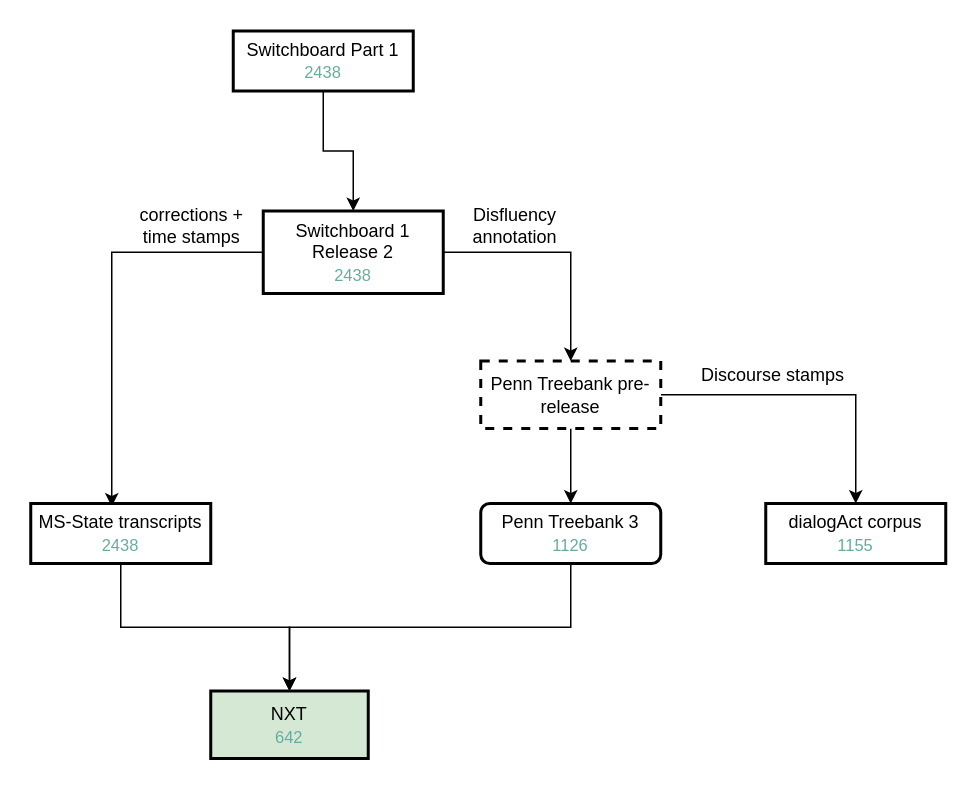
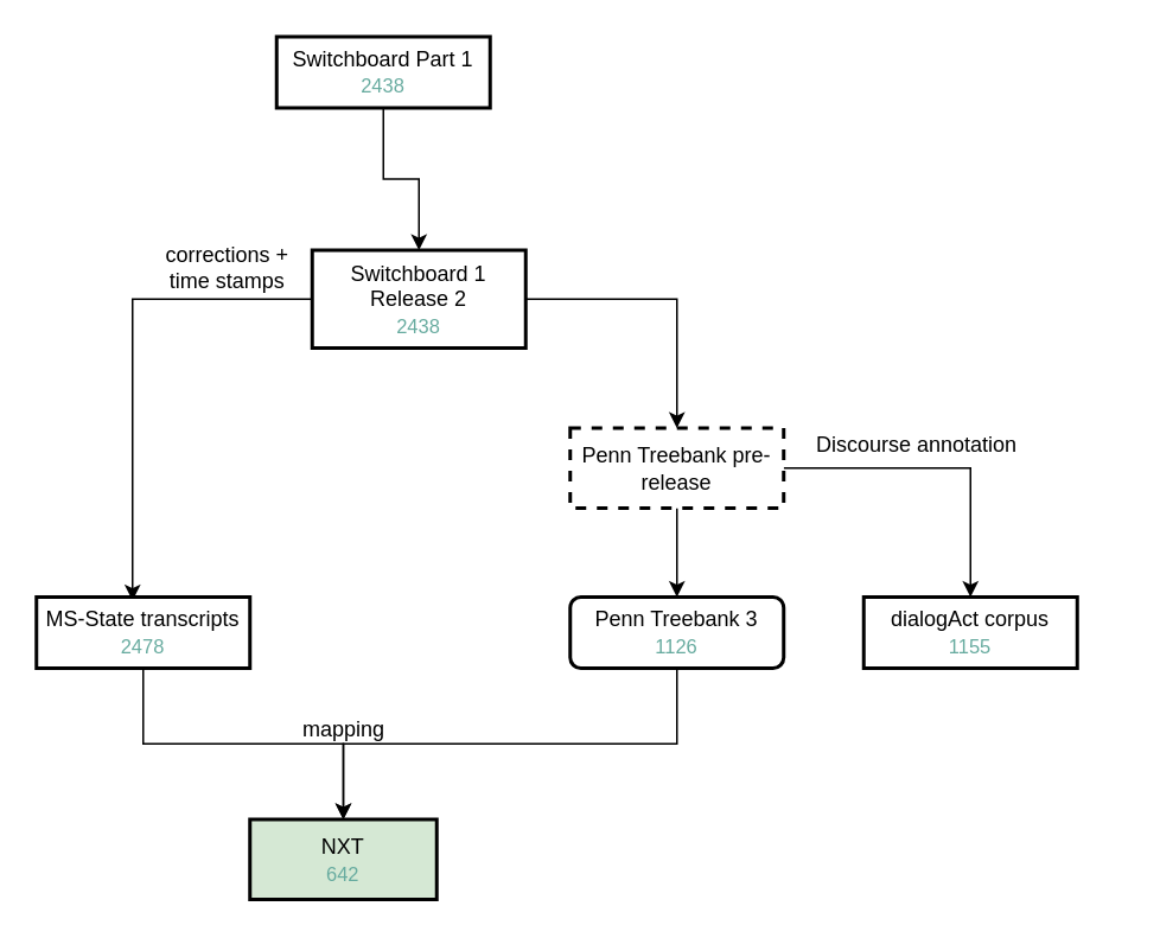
  <mxCell id="0" />
  <mxCell id="1" parent="0" />
  <mxCell id="2" style="edgeStyle=orthogonalEdgeStyle;rounded=0;orthogonalLoop=1;jettySize=auto;html=1;exitX=0.5;exitY=1;exitDx=0;exitDy=0;entryX=0.5;entryY=0;entryDx=0;entryDy=0;" edge="1" parent="1" source="3" target="6"><mxGeometry relative="1" as="geometry" /></mxCell>
  <mxCell id="3" value="&lt;div&gt;Switchboard Part 1&lt;/div&gt;&lt;font style=&quot;font-size: 11px&quot; color=&quot;#67AB9F&quot;&gt;2438&lt;/font&gt;" style="rounded=0;whiteSpace=wrap;html=1;strokeWidth=2;" vertex="1" parent="1"><mxGeometry x="155" y="20" width="120" height="40" as="geometry" /></mxCell>
  <mxCell id="4" style="edgeStyle=orthogonalEdgeStyle;rounded=0;orthogonalLoop=1;jettySize=auto;html=1;entryX=0.5;entryY=0;entryDx=0;entryDy=0;" edge="1" parent="1" source="6" target="11"><mxGeometry relative="1" as="geometry" /></mxCell>
  <mxCell id="5" style="edgeStyle=orthogonalEdgeStyle;rounded=0;orthogonalLoop=1;jettySize=auto;html=1;exitX=0;exitY=0.5;exitDx=0;exitDy=0;entryX=0.45;entryY=0.05;entryDx=0;entryDy=0;entryPerimeter=0;" edge="1" parent="1" source="6" target="8"><mxGeometry relative="1" as="geometry" /></mxCell>
  <mxCell id="6" value="&lt;div&gt;Switchboard 1 Release 2&lt;/div&gt;&lt;div&gt;&lt;font style=&quot;font-size: 11px&quot; color=&quot;#67AB9F&quot;&gt;2438&lt;/font&gt;&lt;/div&gt;" style="rounded=0;whiteSpace=wrap;html=1;strokeWidth=2;" vertex="1" parent="1"><mxGeometry x="175" y="140" width="120" height="55" as="geometry" /></mxCell>
  <mxCell id="7" style="edgeStyle=orthogonalEdgeStyle;rounded=0;orthogonalLoop=1;jettySize=auto;html=1;exitX=0.5;exitY=1;exitDx=0;exitDy=0;entryX=0.5;entryY=0;entryDx=0;entryDy=0;" edge="1" parent="1" source="8" target="15"><mxGeometry relative="1" as="geometry" /></mxCell>
- <mxCell id="8" value="&lt;div&gt;MS-State transcripts&lt;/div&gt;&lt;div&gt;&lt;div&gt;&lt;font style=&quot;font-size: 11px&quot; color=&quot;#67AB9F&quot;&gt;2438&lt;/font&gt;&lt;/div&gt;&lt;/div&gt;" style="rounded=0;whiteSpace=wrap;html=1;strokeWidth=2;" vertex="1" parent="1"><mxGeometry x="20" y="335" width="120" height="40" as="geometry" /></mxCell>
+ <mxCell id="8" value="&lt;div&gt;MS-State transcripts&lt;/div&gt;&lt;div&gt;&lt;div&gt;&lt;font style=&quot;font-size: 11px&quot; color=&quot;#67AB9F&quot;&gt;2478&lt;/font&gt;&lt;/div&gt;&lt;/div&gt;" style="rounded=0;whiteSpace=wrap;html=1;strokeWidth=2;" vertex="1" parent="1"><mxGeometry x="20" y="335" width="120" height="40" as="geometry" /></mxCell>
  <mxCell id="9" style="edgeStyle=orthogonalEdgeStyle;rounded=0;orthogonalLoop=1;jettySize=auto;html=1;exitX=0.5;exitY=1;exitDx=0;exitDy=0;entryX=0.5;entryY=0;entryDx=0;entryDy=0;" edge="1" parent="1" source="11" target="13"><mxGeometry relative="1" as="geometry" /></mxCell>
  <mxCell id="10" style="edgeStyle=orthogonalEdgeStyle;rounded=0;orthogonalLoop=1;jettySize=auto;html=1;exitX=1;exitY=0.5;exitDx=0;exitDy=0;entryX=0.5;entryY=0;entryDx=0;entryDy=0;" edge="1" parent="1" source="11" target="14"><mxGeometry relative="1" as="geometry" /></mxCell>
  <mxCell id="11" value="&lt;div&gt;Penn Treebank pre-release&lt;/div&gt;" style="rounded=0;whiteSpace=wrap;html=1;strokeWidth=2;dashed=1;" vertex="1" parent="1"><mxGeometry x="320" y="240" width="120" height="45" as="geometry" /></mxCell>
  <mxCell id="12" style="edgeStyle=orthogonalEdgeStyle;rounded=0;orthogonalLoop=1;jettySize=auto;html=1;exitX=0.5;exitY=1;exitDx=0;exitDy=0;entryX=0.5;entryY=0;entryDx=0;entryDy=0;" edge="1" parent="1" source="13" target="15"><mxGeometry relative="1" as="geometry"><mxPoint x="230" y="460" as="targetPoint" /></mxGeometry></mxCell>
  <mxCell id="13" value="&lt;div&gt;Penn Treebank 3&lt;/div&gt;&lt;font style=&quot;font-size: 11px&quot; color=&quot;#67AB9F&quot;&gt;1126&lt;/font&gt;" style="whiteSpace=wrap;html=1;strokeWidth=2;rounded=1;" vertex="1" parent="1"><mxGeometry x="320" y="335" width="120" height="40" as="geometry" /></mxCell>
- <mxCell id="14" value="&lt;div&gt;dialogAct corpus&lt;/div&gt;&lt;font style=&quot;font-size: 11px&quot; color=&quot;#67AB9F&quot;&gt;1155&lt;/font&gt;" style="rounded=0;whiteSpace=wrap;html=1;strokeWidth=2;" vertex="1" parent="1"><mxGeometry x="510" y="335" width="120" height="40" as="geometry" /></mxCell>
+ <mxCell id="14" value="&lt;div&gt;dialogAct corpus&lt;/div&gt;&lt;font style=&quot;font-size: 11px&quot; color=&quot;#67AB9F&quot;&gt;1155&lt;/font&gt;" style="rounded=0;whiteSpace=wrap;html=1;strokeWidth=2;" vertex="1" parent="1"><mxGeometry x="485" y="335" width="120" height="40" as="geometry" /></mxCell>
  <mxCell id="15" value="&lt;div&gt;NXT&lt;/div&gt;&lt;div&gt;&lt;font style=&quot;font-size: 11px&quot; color=&quot;#67AB9F&quot;&gt;642&lt;/font&gt;&lt;/div&gt;&lt;font color=&quot;#67AB9F&quot;&gt;&lt;/font&gt;" style="rounded=0;whiteSpace=wrap;html=1;strokeWidth=2;fillColor=#d5e8d4;" vertex="1" parent="1"><mxGeometry x="140" y="460" width="105" height="45" as="geometry" /></mxCell>
- <mxCell id="16" value="Disfluency annotation" style="text;html=1;strokeColor=none;fillColor=none;align=center;verticalAlign=middle;whiteSpace=wrap;rounded=0;" vertex="1" parent="1"><mxGeometry x="323" y="140" width="40" height="20" as="geometry" /></mxCell>
- <mxCell id="17" value="Discourse stamps" style="text;html=1;strokeColor=none;fillColor=none;align=center;verticalAlign=middle;whiteSpace=wrap;rounded=0;" vertex="1" parent="1"><mxGeometry x="450" y="240" width="130" height="20" as="geometry" /></mxCell>
+ <mxCell id="17" value="Discourse annotation" style="text;html=1;strokeColor=none;fillColor=none;align=center;verticalAlign=middle;whiteSpace=wrap;rounded=0;" vertex="1" parent="1"><mxGeometry x="450" y="240" width="130" height="20" as="geometry" /></mxCell>
  <mxCell id="18" value="&lt;div&gt;corrections + time stamps&lt;br&gt;&lt;/div&gt;" style="text;html=1;strokeColor=none;fillColor=none;align=center;verticalAlign=middle;whiteSpace=wrap;rounded=0;direction=west;rotation=0;" vertex="1" parent="1"><mxGeometry x="80" y="140" width="95" height="20" as="geometry" /></mxCell>
+ <mxCell id="19" value="mapping" style="text;html=1;strokeColor=none;fillColor=none;align=center;verticalAlign=middle;whiteSpace=wrap;rounded=0;" vertex="1" parent="1"><mxGeometry x="127.5" y="400" width="130" height="20" as="geometry" /></mxCell>
